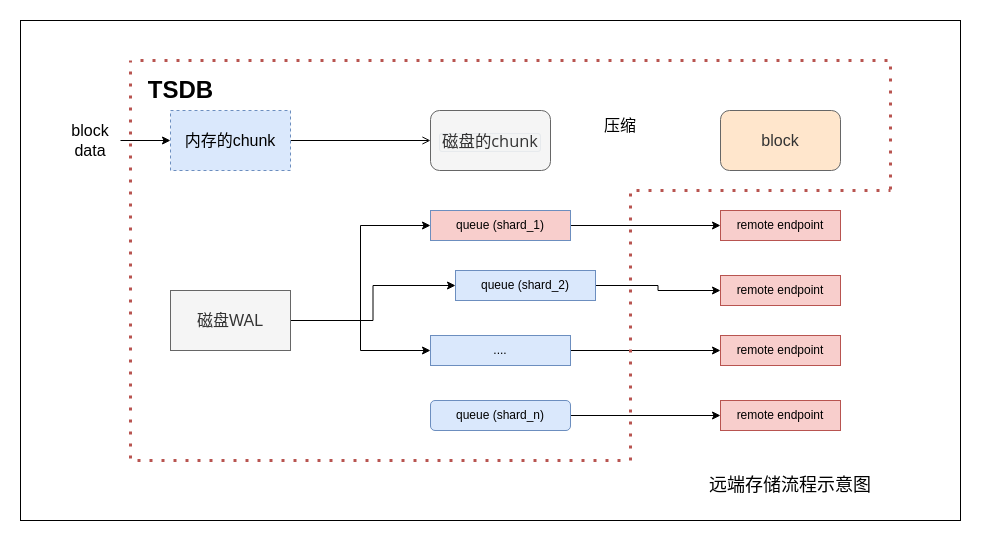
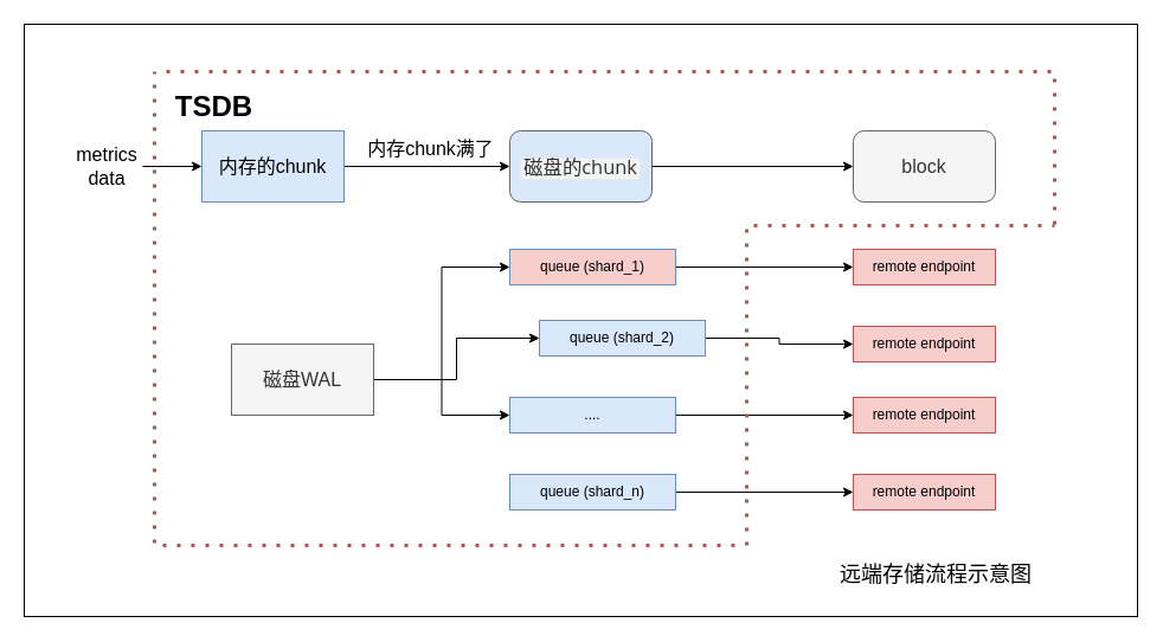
  <mxCell id="0" />
  <mxCell id="1" parent="0" />
  <mxCell id="2" value="" style="rounded=0;whiteSpace=wrap;html=1;" parent="1" vertex="1"><mxGeometry x="20" y="20" width="940" height="500" as="geometry" /></mxCell>
- <mxCell id="3" style="edgeStyle=orthogonalEdgeStyle;rounded=0;orthogonalLoop=1;jettySize=auto;html=1;exitX=1;exitY=0.5;exitDx=0;exitDy=0;entryX=0;entryY=0.5;entryDx=0;entryDy=0;endArrow=open;" parent="1" source="4" target="12" edge="1"><mxGeometry relative="1" as="geometry" /></mxCell>
- <mxCell id="4" value="&lt;font style=&quot;font-size: 16px;&quot;&gt;内存的chunk&lt;/font&gt;" style="rounded=0;whiteSpace=wrap;html=1;fillColor=#dae8fc;strokeColor=#6c8ebf;dashed=1;" parent="1" vertex="1"><mxGeometry x="170" y="110" width="120" height="60" as="geometry" /></mxCell>
+ <mxCell id="3" style="edgeStyle=orthogonalEdgeStyle;rounded=0;orthogonalLoop=1;jettySize=auto;html=1;exitX=1;exitY=0.5;exitDx=0;exitDy=0;entryX=0;entryY=0.5;entryDx=0;entryDy=0;" parent="1" source="4" target="12" edge="1"><mxGeometry relative="1" as="geometry" /></mxCell>
+ <mxCell id="4" value="&lt;font style=&quot;font-size: 16px;&quot;&gt;内存的chunk&lt;/font&gt;" style="rounded=0;whiteSpace=wrap;html=1;fillColor=#dae8fc;strokeColor=#6c8ebf;" parent="1" vertex="1"><mxGeometry x="170" y="110" width="120" height="60" as="geometry" /></mxCell>
  <mxCell id="5" value="" style="endArrow=classic;html=1;rounded=0;entryX=0;entryY=0.5;entryDx=0;entryDy=0;" parent="1" target="4" edge="1"><mxGeometry width="50" height="50" relative="1" as="geometry"><mxPoint x="120" y="140" as="sourcePoint" /><mxPoint x="140" y="190" as="targetPoint" /></mxGeometry></mxCell>
- <mxCell id="6" value="&lt;font style=&quot;font-size: 16px;&quot;&gt;block data&lt;/font&gt;" style="text;html=1;align=center;verticalAlign=middle;whiteSpace=wrap;rounded=0;" parent="1" vertex="1"><mxGeometry x="60" y="125" width="60" height="30" as="geometry" /></mxCell>
+ <mxCell id="6" value="&lt;font style=&quot;font-size: 16px;&quot;&gt;metrics data&lt;/font&gt;" style="text;html=1;align=center;verticalAlign=middle;whiteSpace=wrap;rounded=0;" parent="1" vertex="1"><mxGeometry x="60" y="125" width="60" height="30" as="geometry" /></mxCell>
  <mxCell id="7" style="edgeStyle=orthogonalEdgeStyle;rounded=0;orthogonalLoop=1;jettySize=auto;html=1;exitX=1;exitY=0.5;exitDx=0;exitDy=0;entryX=0;entryY=0.5;entryDx=0;entryDy=0;" parent="1" source="10" target="17" edge="1"><mxGeometry relative="1" as="geometry" /></mxCell>
  <mxCell id="8" style="edgeStyle=orthogonalEdgeStyle;rounded=0;orthogonalLoop=1;jettySize=auto;html=1;exitX=1;exitY=0.5;exitDx=0;exitDy=0;entryX=0;entryY=0.5;entryDx=0;entryDy=0;" parent="1" source="10" target="19" edge="1"><mxGeometry relative="1" as="geometry" /></mxCell>
  <mxCell id="9" style="edgeStyle=orthogonalEdgeStyle;rounded=0;orthogonalLoop=1;jettySize=auto;html=1;exitX=1;exitY=0.5;exitDx=0;exitDy=0;entryX=0;entryY=0.5;entryDx=0;entryDy=0;" parent="1" source="10" target="21" edge="1"><mxGeometry relative="1" as="geometry" /></mxCell>
- <mxCell id="10" value="&lt;font style=&quot;font-size: 16px;&quot;&gt;磁盘WAL&lt;/font&gt;" style="rounded=0;whiteSpace=wrap;html=1;fillColor=#f5f5f5;fontColor=#333333;strokeColor=#666666;" parent="1" vertex="1"><mxGeometry x="170" y="290" width="120" height="60" as="geometry" /></mxCell>
- <mxCell id="12" value="&lt;span style=&quot;box-sizing: border-box; --tw-border-spacing-x: 0; --tw-border-spacing-y: 0; --tw-translate-x: 0; --tw-translate-y: 0; --tw-rotate: 0; --tw-skew-x: 0; --tw-skew-y: 0; --tw-scale-x: 1; --tw-scale-y: 1; --tw-pan-x: ; --tw-pan-y: ; --tw-pinch-zoom: ; --tw-scroll-snap-strictness: proximity; --tw-ordinal: ; --tw-slashed-zero: ; --tw-numeric-figure: ; --tw-numeric-spacing: ; --tw-numeric-fraction: ; --tw-ring-inset: ; --tw-ring-offset-width: 0px; --tw-ring-offset-color: #fff; --tw-ring-color: rgb(59 130 246 / 0.5); --tw-ring-offset-shadow: 0 0 #0000; --tw-ring-shadow: 0 0 #0000; --tw-shadow: 0 0 #0000; --tw-shadow-colored: 0 0 #0000; --tw-blur: ; --tw-brightness: ; --tw-contrast: ; --tw-grayscale: ; --tw-hue-rotate: ; --tw-invert: ; --tw-saturate: ; --tw-sepia: ; --tw-drop-shadow: ; --tw-backdrop-blur: ; --tw-backdrop-brightness: ; --tw-backdrop-contrast: ; --tw-backdrop-grayscale: ; --tw-backdrop-hue-rotate: ; --tw-backdrop-invert: ; --tw-backdrop-opacity: ; --tw-backdrop-saturate: ; --tw-backdrop-sepia: ; caret-color: rgb(0, 122, 255); font-family: &amp;quot;Open Sans&amp;quot;, &amp;quot;Clear Sans&amp;quot;, &amp;quot;Helvetica Neue&amp;quot;, Helvetica, Arial, &amp;quot;Segoe UI Emoji&amp;quot;, sans-serif; orphans: 4; text-align: start; white-space-collapse: preserve;&quot;&gt;&lt;span style=&quot;box-sizing: border-box; --tw-border-spacing-x: 0; --tw-border-spacing-y: 0; --tw-translate-x: 0; --tw-translate-y: 0; --tw-rotate: 0; --tw-skew-x: 0; --tw-skew-y: 0; --tw-scale-x: 1; --tw-scale-y: 1; --tw-pan-x: ; --tw-pan-y: ; --tw-pinch-zoom: ; --tw-scroll-snap-strictness: proximity; --tw-ordinal: ; --tw-slashed-zero: ; --tw-numeric-figure: ; --tw-numeric-spacing: ; --tw-numeric-fraction: ; --tw-ring-inset: ; --tw-ring-offset-width: 0px; --tw-ring-offset-color: #fff; --tw-ring-color: rgb(59 130 246 / 0.5); --tw-ring-offset-shadow: 0 0 #0000; --tw-ring-shadow: 0 0 #0000; --tw-shadow: 0 0 #0000; --tw-shadow-colored: 0 0 #0000; --tw-blur: ; --tw-brightness: ; --tw-contrast: ; --tw-grayscale: ; --tw-hue-rotate: ; --tw-invert: ; --tw-saturate: ; --tw-sepia: ; --tw-drop-shadow: ; --tw-backdrop-blur: ; --tw-backdrop-brightness: ; --tw-backdrop-contrast: ; --tw-backdrop-grayscale: ; --tw-backdrop-hue-rotate: ; --tw-backdrop-invert: ; --tw-backdrop-opacity: ; --tw-backdrop-saturate: ; --tw-backdrop-sepia: ;&quot; class=&quot;md-pair-s&quot; spellcheck=&quot;false&quot;&gt;&lt;code style=&quot;box-sizing: border-box; --tw-border-spacing-x: 0; --tw-border-spacing-y: 0; --tw-translate-x: 0; --tw-translate-y: 0; --tw-rotate: 0; --tw-skew-x: 0; --tw-skew-y: 0; --tw-scale-x: 1; --tw-scale-y: 1; --tw-pan-x: ; --tw-pan-y: ; --tw-pinch-zoom: ; --tw-scroll-snap-strictness: proximity; --tw-ordinal: ; --tw-slashed-zero: ; --tw-numeric-figure: ; --tw-numeric-spacing: ; --tw-numeric-fraction: ; --tw-ring-inset: ; --tw-ring-offset-width: 0px; --tw-ring-offset-color: #fff; --tw-ring-color: rgb(59 130 246 / 0.5); --tw-ring-offset-shadow: 0 0 #0000; --tw-ring-shadow: 0 0 #0000; --tw-shadow: 0 0 #0000; --tw-shadow-colored: 0 0 #0000; --tw-blur: ; --tw-brightness: ; --tw-contrast: ; --tw-grayscale: ; --tw-hue-rotate: ; --tw-invert: ; --tw-saturate: ; --tw-sepia: ; --tw-drop-shadow: ; --tw-backdrop-blur: ; --tw-backdrop-brightness: ; --tw-backdrop-contrast: ; --tw-backdrop-grayscale: ; --tw-backdrop-hue-rotate: ; --tw-backdrop-invert: ; --tw-backdrop-opacity: ; --tw-backdrop-saturate: ; --tw-backdrop-sepia: ; font-family: var(--monospace); vertical-align: initial; border: 1px solid rgb(231, 234, 237); background-color: rgb(243, 244, 244); border-radius: 3px; padding: 0px 2px;&quot;&gt;&lt;font style=&quot;font-size: 16.4px;&quot;&gt;磁盘的chunk&lt;/font&gt;&lt;/code&gt;&lt;/span&gt;&lt;/span&gt;" style="rounded=1;whiteSpace=wrap;html=1;fillColor=#f5f5f5;fontColor=#333333;strokeColor=#666666;" parent="1" vertex="1"><mxGeometry x="430" y="110" width="120" height="60" as="geometry" /></mxCell>
- <mxCell id="14" value="&lt;font style=&quot;font-size: 16px;&quot;&gt;block&lt;/font&gt;" style="rounded=1;whiteSpace=wrap;html=1;fillColor=#ffe6cc;fontColor=#333333;strokeColor=#666666;" parent="1" vertex="1"><mxGeometry x="720" y="110" width="120" height="60" as="geometry" /></mxCell>
- <mxCell id="15" value="&lt;font style=&quot;font-size: 16px;&quot;&gt;压缩&lt;/font&gt;" style="text;html=1;align=center;verticalAlign=middle;whiteSpace=wrap;rounded=0;" parent="1" vertex="1"><mxGeometry x="590" y="110" width="60" height="30" as="geometry" /></mxCell>
+ <mxCell id="10" value="&lt;font style=&quot;font-size: 16px;&quot;&gt;磁盘WAL&lt;/font&gt;" style="rounded=0;whiteSpace=wrap;html=1;fillColor=#f5f5f5;fontColor=#333333;strokeColor=#666666;" parent="1" vertex="1"><mxGeometry x="195" y="290" width="120" height="60" as="geometry" /></mxCell>
+ <mxCell id="11" style="edgeStyle=orthogonalEdgeStyle;rounded=0;orthogonalLoop=1;jettySize=auto;html=1;exitX=1;exitY=0.5;exitDx=0;exitDy=0;entryX=0;entryY=0.5;entryDx=0;entryDy=0;" parent="1" source="12" target="14" edge="1"><mxGeometry relative="1" as="geometry" /></mxCell>
+ <mxCell id="12" value="&lt;span style=&quot;box-sizing: border-box; --tw-border-spacing-x: 0; --tw-border-spacing-y: 0; --tw-translate-x: 0; --tw-translate-y: 0; --tw-rotate: 0; --tw-skew-x: 0; --tw-skew-y: 0; --tw-scale-x: 1; --tw-scale-y: 1; --tw-pan-x: ; --tw-pan-y: ; --tw-pinch-zoom: ; --tw-scroll-snap-strictness: proximity; --tw-ordinal: ; --tw-slashed-zero: ; --tw-numeric-figure: ; --tw-numeric-spacing: ; --tw-numeric-fraction: ; --tw-ring-inset: ; --tw-ring-offset-width: 0px; --tw-ring-offset-color: #fff; --tw-ring-color: rgb(59 130 246 / 0.5); --tw-ring-offset-shadow: 0 0 #0000; --tw-ring-shadow: 0 0 #0000; --tw-shadow: 0 0 #0000; --tw-shadow-colored: 0 0 #0000; --tw-blur: ; --tw-brightness: ; --tw-contrast: ; --tw-grayscale: ; --tw-hue-rotate: ; --tw-invert: ; --tw-saturate: ; --tw-sepia: ; --tw-drop-shadow: ; --tw-backdrop-blur: ; --tw-backdrop-brightness: ; --tw-backdrop-contrast: ; --tw-backdrop-grayscale: ; --tw-backdrop-hue-rotate: ; --tw-backdrop-invert: ; --tw-backdrop-opacity: ; --tw-backdrop-saturate: ; --tw-backdrop-sepia: ; caret-color: rgb(0, 122, 255); font-family: &amp;quot;Open Sans&amp;quot;, &amp;quot;Clear Sans&amp;quot;, &amp;quot;Helvetica Neue&amp;quot;, Helvetica, Arial, &amp;quot;Segoe UI Emoji&amp;quot;, sans-serif; orphans: 4; text-align: start; white-space-collapse: preserve;&quot;&gt;&lt;span style=&quot;box-sizing: border-box; --tw-border-spacing-x: 0; --tw-border-spacing-y: 0; --tw-translate-x: 0; --tw-translate-y: 0; --tw-rotate: 0; --tw-skew-x: 0; --tw-skew-y: 0; --tw-scale-x: 1; --tw-scale-y: 1; --tw-pan-x: ; --tw-pan-y: ; --tw-pinch-zoom: ; --tw-scroll-snap-strictness: proximity; --tw-ordinal: ; --tw-slashed-zero: ; --tw-numeric-figure: ; --tw-numeric-spacing: ; --tw-numeric-fraction: ; --tw-ring-inset: ; --tw-ring-offset-width: 0px; --tw-ring-offset-color: #fff; --tw-ring-color: rgb(59 130 246 / 0.5); --tw-ring-offset-shadow: 0 0 #0000; --tw-ring-shadow: 0 0 #0000; --tw-shadow: 0 0 #0000; --tw-shadow-colored: 0 0 #0000; --tw-blur: ; --tw-brightness: ; --tw-contrast: ; --tw-grayscale: ; --tw-hue-rotate: ; --tw-invert: ; --tw-saturate: ; --tw-sepia: ; --tw-drop-shadow: ; --tw-backdrop-blur: ; --tw-backdrop-brightness: ; --tw-backdrop-contrast: ; --tw-backdrop-grayscale: ; --tw-backdrop-hue-rotate: ; --tw-backdrop-invert: ; --tw-backdrop-opacity: ; --tw-backdrop-saturate: ; --tw-backdrop-sepia: ;&quot; class=&quot;md-pair-s&quot; spellcheck=&quot;false&quot;&gt;&lt;code style=&quot;box-sizing: border-box; --tw-border-spacing-x: 0; --tw-border-spacing-y: 0; --tw-translate-x: 0; --tw-translate-y: 0; --tw-rotate: 0; --tw-skew-x: 0; --tw-skew-y: 0; --tw-scale-x: 1; --tw-scale-y: 1; --tw-pan-x: ; --tw-pan-y: ; --tw-pinch-zoom: ; --tw-scroll-snap-strictness: proximity; --tw-ordinal: ; --tw-slashed-zero: ; --tw-numeric-figure: ; --tw-numeric-spacing: ; --tw-numeric-fraction: ; --tw-ring-inset: ; --tw-ring-offset-width: 0px; --tw-ring-offset-color: #fff; --tw-ring-color: rgb(59 130 246 / 0.5); --tw-ring-offset-shadow: 0 0 #0000; --tw-ring-shadow: 0 0 #0000; --tw-shadow: 0 0 #0000; --tw-shadow-colored: 0 0 #0000; --tw-blur: ; --tw-brightness: ; --tw-contrast: ; --tw-grayscale: ; --tw-hue-rotate: ; --tw-invert: ; --tw-saturate: ; --tw-sepia: ; --tw-drop-shadow: ; --tw-backdrop-blur: ; --tw-backdrop-brightness: ; --tw-backdrop-contrast: ; --tw-backdrop-grayscale: ; --tw-backdrop-hue-rotate: ; --tw-backdrop-invert: ; --tw-backdrop-opacity: ; --tw-backdrop-saturate: ; --tw-backdrop-sepia: ; font-family: var(--monospace); vertical-align: initial; border: 1px solid rgb(231, 234, 237); background-color: rgb(243, 244, 244); border-radius: 3px; padding: 0px 2px;&quot;&gt;&lt;font style=&quot;font-size: 16.4px;&quot;&gt;磁盘的chunk&lt;/font&gt;&lt;/code&gt;&lt;/span&gt;&lt;/span&gt;" style="rounded=1;whiteSpace=wrap;html=1;fillColor=#dae8fc;fontColor=#333333;strokeColor=#666666;" parent="1" vertex="1"><mxGeometry x="430" y="110" width="120" height="60" as="geometry" /></mxCell>
+ <mxCell id="13" value="&lt;font style=&quot;font-size: 16px;&quot;&gt;内存chunk满了&lt;/font&gt;" style="text;html=1;align=center;verticalAlign=middle;whiteSpace=wrap;rounded=0;" parent="1" vertex="1"><mxGeometry x="305.25" y="110" width="116.5" height="30" as="geometry" /></mxCell>
+ <mxCell id="14" value="&lt;font style=&quot;font-size: 16px;&quot;&gt;block&lt;/font&gt;" style="rounded=1;whiteSpace=wrap;html=1;fillColor=#f5f5f5;fontColor=#333333;strokeColor=#666666;" parent="1" vertex="1"><mxGeometry x="720" y="110" width="120" height="60" as="geometry" /></mxCell>
  <mxCell id="16" style="edgeStyle=orthogonalEdgeStyle;rounded=0;orthogonalLoop=1;jettySize=auto;html=1;exitX=1;exitY=0.5;exitDx=0;exitDy=0;entryX=0;entryY=0.5;entryDx=0;entryDy=0;" parent="1" source="17" target="24" edge="1"><mxGeometry relative="1" as="geometry" /></mxCell>
  <mxCell id="17" value="queue (shard_1)" style="rounded=0;whiteSpace=wrap;html=1;fillColor=#f8cecc;strokeColor=#6c8ebf;" parent="1" vertex="1"><mxGeometry x="430" y="210" width="140" height="30" as="geometry" /></mxCell>
  <mxCell id="18" style="edgeStyle=orthogonalEdgeStyle;rounded=0;orthogonalLoop=1;jettySize=auto;html=1;exitX=1;exitY=0.5;exitDx=0;exitDy=0;entryX=0;entryY=0.5;entryDx=0;entryDy=0;" parent="1" source="19" target="25" edge="1"><mxGeometry relative="1" as="geometry" /></mxCell>
  <mxCell id="19" value="queue (shard_2)" style="rounded=0;whiteSpace=wrap;html=1;fillColor=#dae8fc;strokeColor=#6c8ebf;" parent="1" vertex="1"><mxGeometry x="455" y="270" width="140" height="30" as="geometry" /></mxCell>
  <mxCell id="20" style="edgeStyle=orthogonalEdgeStyle;rounded=0;orthogonalLoop=1;jettySize=auto;html=1;exitX=1;exitY=0.5;exitDx=0;exitDy=0;entryX=0;entryY=0.5;entryDx=0;entryDy=0;" parent="1" source="21" target="26" edge="1"><mxGeometry relative="1" as="geometry" /></mxCell>
  <mxCell id="21" value="...." style="rounded=0;whiteSpace=wrap;html=1;fillColor=#dae8fc;strokeColor=#6c8ebf;" parent="1" vertex="1"><mxGeometry x="430" y="335" width="140" height="30" as="geometry" /></mxCell>
  <mxCell id="22" style="edgeStyle=orthogonalEdgeStyle;rounded=0;orthogonalLoop=1;jettySize=auto;html=1;exitX=1;exitY=0.5;exitDx=0;exitDy=0;entryX=0;entryY=0.5;entryDx=0;entryDy=0;" parent="1" source="23" target="27" edge="1"><mxGeometry relative="1" as="geometry" /></mxCell>
- <mxCell id="23" value="queue (shard_n)" style="whiteSpace=wrap;html=1;fillColor=#dae8fc;strokeColor=#6c8ebf;rounded=1;" parent="1" vertex="1"><mxGeometry x="430" y="400" width="140" height="30" as="geometry" /></mxCell>
+ <mxCell id="23" value="queue (shard_n)" style="rounded=0;whiteSpace=wrap;html=1;fillColor=#dae8fc;strokeColor=#6c8ebf;" parent="1" vertex="1"><mxGeometry x="430" y="400" width="140" height="30" as="geometry" /></mxCell>
  <mxCell id="24" value="remote endpoint" style="rounded=0;whiteSpace=wrap;html=1;fillColor=#f8cecc;strokeColor=#b85450;" parent="1" vertex="1"><mxGeometry x="720" y="210" width="120" height="30" as="geometry" /></mxCell>
  <mxCell id="25" value="remote endpoint" style="rounded=0;whiteSpace=wrap;html=1;fillColor=#f8cecc;strokeColor=#b85450;" parent="1" vertex="1"><mxGeometry x="720" y="275" width="120" height="30" as="geometry" /></mxCell>
  <mxCell id="26" value="remote endpoint" style="rounded=0;whiteSpace=wrap;html=1;fillColor=#f8cecc;strokeColor=#b85450;" parent="1" vertex="1"><mxGeometry x="720" y="335" width="120" height="30" as="geometry" /></mxCell>
  <mxCell id="27" value="remote endpoint" style="rounded=0;whiteSpace=wrap;html=1;fillColor=#f8cecc;strokeColor=#b85450;" parent="1" vertex="1"><mxGeometry x="720" y="400" width="120" height="30" as="geometry" /></mxCell>
  <mxCell id="28" value="" style="endArrow=none;dashed=1;html=1;dashPattern=1 3;strokeWidth=3;rounded=0;fillColor=#f8cecc;strokeColor=#b85450;" parent="1" edge="1"><mxGeometry width="50" height="50" relative="1" as="geometry"><mxPoint x="140" y="60" as="sourcePoint" /><mxPoint x="890" y="190" as="targetPoint" /><Array as="points"><mxPoint x="890" y="60" /></Array></mxGeometry></mxCell>
  <mxCell id="29" value="" style="endArrow=none;dashed=1;html=1;dashPattern=1 3;strokeWidth=3;rounded=0;fillColor=#f8cecc;strokeColor=#b85450;" parent="1" edge="1"><mxGeometry width="50" height="50" relative="1" as="geometry"><mxPoint x="630" y="460" as="sourcePoint" /><mxPoint x="890" y="190" as="targetPoint" /><Array as="points"><mxPoint x="630" y="190" /></Array></mxGeometry></mxCell>
  <mxCell id="30" value="" style="endArrow=none;dashed=1;html=1;dashPattern=1 3;strokeWidth=3;rounded=0;fillColor=#f8cecc;strokeColor=#b85450;" parent="1" edge="1"><mxGeometry width="50" height="50" relative="1" as="geometry"><mxPoint x="620" y="460" as="sourcePoint" /><mxPoint x="130" y="60" as="targetPoint" /><Array as="points"><mxPoint x="130" y="460" /></Array></mxGeometry></mxCell>
  <mxCell id="31" value="TSDB" style="text;strokeColor=none;fillColor=none;html=1;fontSize=24;fontStyle=1;verticalAlign=middle;align=center;" parent="1" vertex="1"><mxGeometry x="130" y="70" width="100" height="40" as="geometry" /></mxCell>
  <mxCell id="32" value="&lt;font style=&quot;font-size: 18px;&quot;&gt;远端存储流程示意图&lt;/font&gt;" style="text;html=1;align=center;verticalAlign=middle;whiteSpace=wrap;rounded=0;" parent="1" vertex="1"><mxGeometry x="670" y="470" width="240" height="30" as="geometry" /></mxCell>
